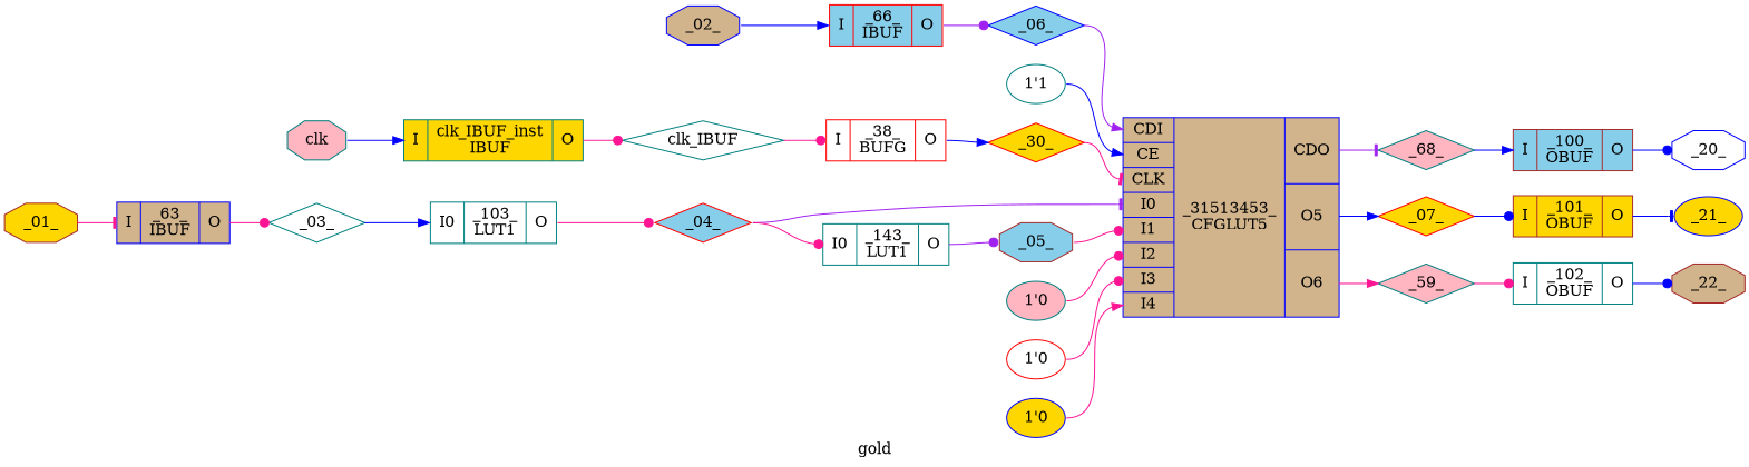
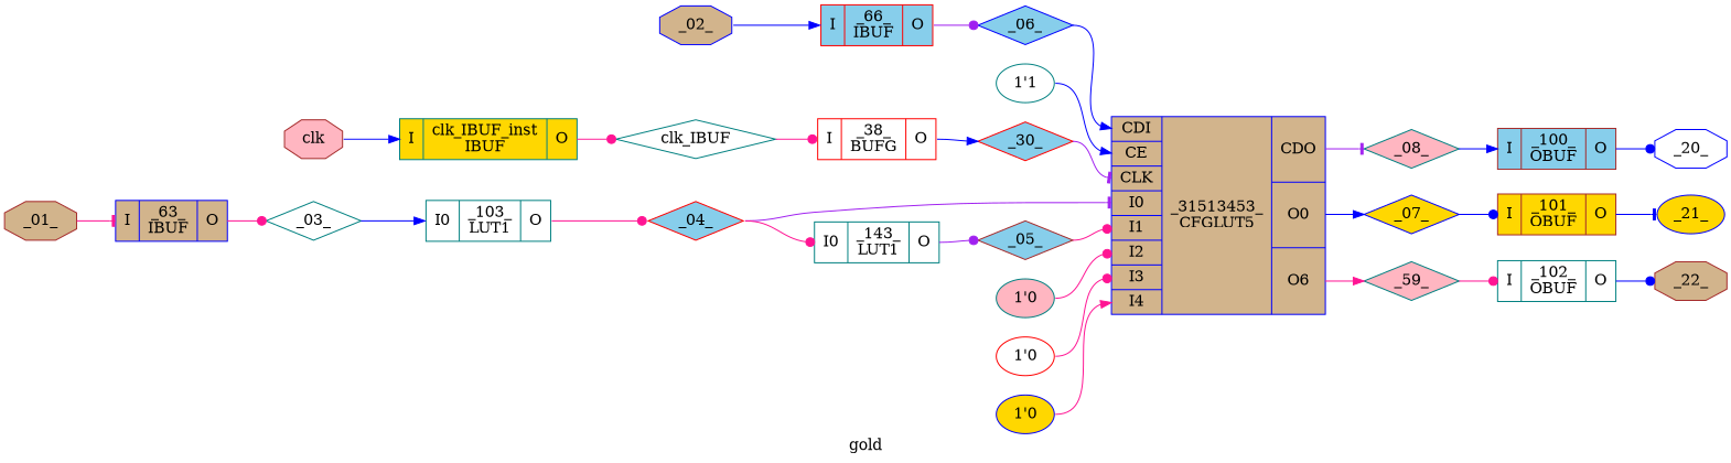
  digraph {
    fontname="DejaVu Serif"
    label=gold
    rankdir=LR
    remincross=true
    node [color=teal fillcolor=white fontcolor=black fontname="DejaVu Serif" shape=record style=filled]
    edge [arrowhead=dot color=deeppink fontcolor=black fontname="DejaVu Serif" headport=w tailport=e]
    n1 [label=clk_IBUF shape=diamond]
    n2 [color=red label="{{<p16> I}|_38_\nBUFG|{<p17> O}}" fontcolor=""]
-   n3 [color=red fillcolor=gold label=_30_ shape=diamond]
-   n4 [color=blue fillcolor=tan label="{{<p22> CDI|<p23> CE|<p24> CLK|<p25> I0|<p26> I1|<p27> I2|<p28> I3|<p29> I4}|_31513453_\nCFGLUT5|{<p30> CDO|<p31> O5|<p32> O6}}" fontcolor=""]
+   n3 [color=red fillcolor=skyblue label=_30_ shape=diamond]
+   n4 [color=blue fillcolor=tan label="{{<p22> CDI|<p23> CE|<p24> CLK|<p25> I0|<p26> I1|<p27> I2|<p28> I3|<p29> I4}|_31513453_\nCFGLUT5|{<p30> CDO|<p31> O0|<p32> O6}}" fontcolor=""]
    n5 [fillcolor=lightpink label=_59_ shape=diamond]
-   n6 [fillcolor=lightpink label=_68_ shape=diamond]
-   n7 [color=red fillcolor=gold label=_07_ shape=diamond]
+   n6 [fillcolor=lightpink label=_08_ shape=diamond]
+   n7 [color=blue fillcolor=gold label=_07_ shape=diamond]
    n8 [label="{{<p16> I}|_102_\nOBUF|{<p17> O}}" fontcolor=""]
    n9 [color=brown fillcolor=tan label=_22_ shape=octagon]
    n10 [color=brown fillcolor=skyblue label="{{<p16> I}|_100_\nOBUF|{<p17> O}}" fontcolor=""]
    n11 [color=blue label=_20_ shape=octagon]
    n12 [color=brown fillcolor=gold label="{{<p16> I}|_101_\nOBUF|{<p17> O}}" fontcolor=""]
    n13 [color=blue fillcolor=gold label=_21_ shape=ellipse]
    n14 [color=blue fillcolor=skyblue label=_06_ shape=diamond]
-   n15 [color=brown fillcolor=skyblue label=_05_ shape=octagon]
+   n15 [color=brown fillcolor=skyblue label=_05_ shape=diamond]
    n16 [color=red fillcolor=skyblue label=_04_ shape=diamond]
    n17 [label="{{<p25> I0}|_143_\nLUT1|{<p17> O}}" fontcolor=""]
    n18 [label=_03_ shape=diamond]
    n19 [label="{{<p25> I0}|_103_\nLUT1|{<p17> O}}" fontcolor=""]
    n20 [color=blue fillcolor=tan label=_02_ shape=octagon]
    n21 [color=red fillcolor=skyblue label="{{<p16> I}|_66_\nIBUF|{<p17> O}}" fontcolor=""]
-   n22 [color=brown fillcolor=gold label=_01_ shape=octagon]
+   n22 [color=brown fillcolor=tan label=_01_ shape=octagon]
    n23 [color=blue fillcolor=tan label="{{<p16> I}|_63_\nIBUF|{<p17> O}}" fontcolor=""]
-   n24 [fillcolor=lightpink label=clk shape=octagon]
+   n24 [color=brown fillcolor=lightpink label=clk shape=octagon]
    n25 [fillcolor=gold label="{{<p16> I}|clk_IBUF_inst\nIBUF|{<p17> O}}" fontcolor=""]
    n26 [color=blue fillcolor=gold label="1'0" fontcolor="" shape=""]
    n27 [color=red label="1'0" fontcolor="" shape=""]
    n28 [fillcolor=lightpink label="1'0" fontcolor="" shape=""]
    n29 [label="1'1" fontcolor="" shape=""]
    n1 -> n2 [headport="p16:w"]
    n2 -> n3 [arrowhead=normal color=blue tailport="p17:e"]
-   n3 -> n4 [arrowhead=tee headport="p24:w"]
+   n3 -> n4 [arrowhead=tee color=purple headport="p24:w"]
    n4 -> n5 [arrowhead=normal tailport="p32:e"]
    n4 -> n6 [arrowhead=tee color=purple tailport="p30:e"]
    n4 -> n7 [arrowhead=normal color=blue tailport="p31:e"]
    n5 -> n8 [headport="p16:w"]
    n6 -> n10 [arrowhead=normal color=blue headport="p16:w"]
    n7 -> n12 [color=blue headport="p16:w"]
    n8 -> n9 [color=blue tailport="p17:e"]
    n10 -> n11 [color=blue tailport="p17:e"]
    n12 -> n13 [arrowhead=tee color=blue tailport="p17:e"]
-   n14 -> n4 [arrowhead=normal color=purple headport="p22:w"]
+   n14 -> n4 [arrowhead=normal color=blue headport="p22:w"]
    n15 -> n4 [headport="p26:w"]
    n16 -> n4 [arrowhead=tee color=purple headport="p25:w"]
    n16 -> n17 [headport="p25:w"]
    n17 -> n15 [color=purple tailport="p17:e"]
    n18 -> n19 [arrowhead=normal color=blue headport="p25:w"]
    n19 -> n16 [tailport="p17:e"]
    n20 -> n21 [arrowhead=normal color=blue headport="p16:w"]
    n21 -> n14 [color=purple tailport="p17:e"]
    n22 -> n23 [arrowhead=tee headport="p16:w"]
    n23 -> n18 [tailport="p17:e"]
    n24 -> n25 [arrowhead=normal color=blue headport="p16:w"]
    n25 -> n1 [tailport="p17:e"]
    n26 -> n4 [arrowhead=normal headport="p29:w"]
    n27 -> n4 [headport="p28:w"]
    n28 -> n4 [headport="p27:w"]
    n29 -> n4 [arrowhead=normal color=blue headport="p23:w"]
  }
